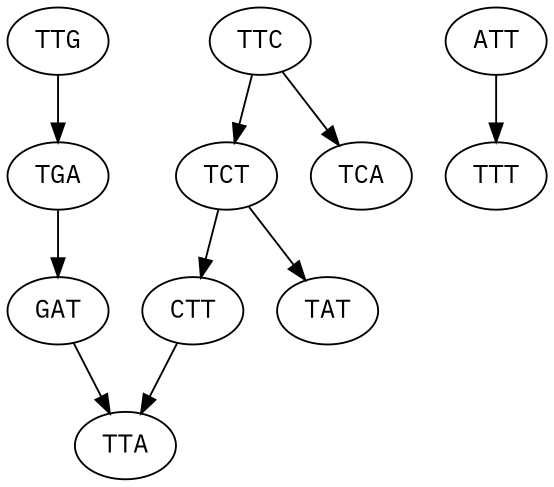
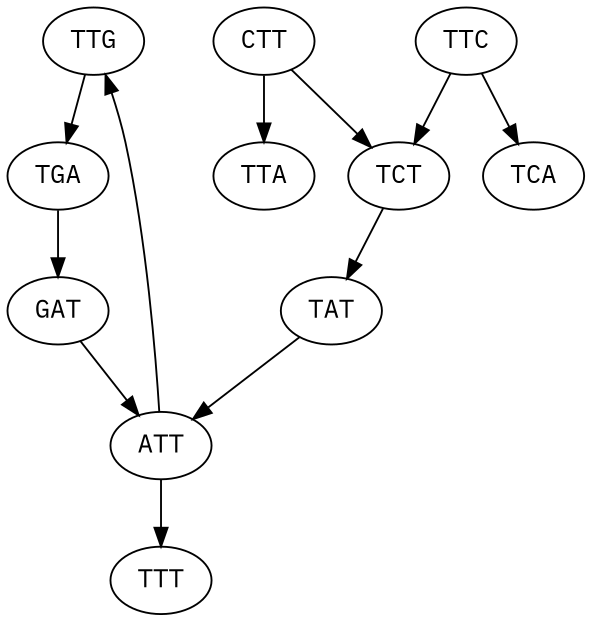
  digraph {
    fontname="IBM Plex Mono"
    node [fontname="IBM Plex Mono"]
    edge [fontname="IBM Plex Mono"]
    TTG
    TGA
    GAT
    ATT
    TTT
    TCT
    CTT
    TAT
    TTA
    TTC
    TCA
    TTG -> TGA
    TGA -> GAT
-   GAT -> TTA
+   GAT -> ATT
+   ATT -> TTG
    ATT -> TTT
-   TCT -> CTT
+   CTT -> TCT
    TCT -> TAT
    CTT -> TTA
+   TAT -> ATT
    TTC -> TCT
    TTC -> TCA
  }
